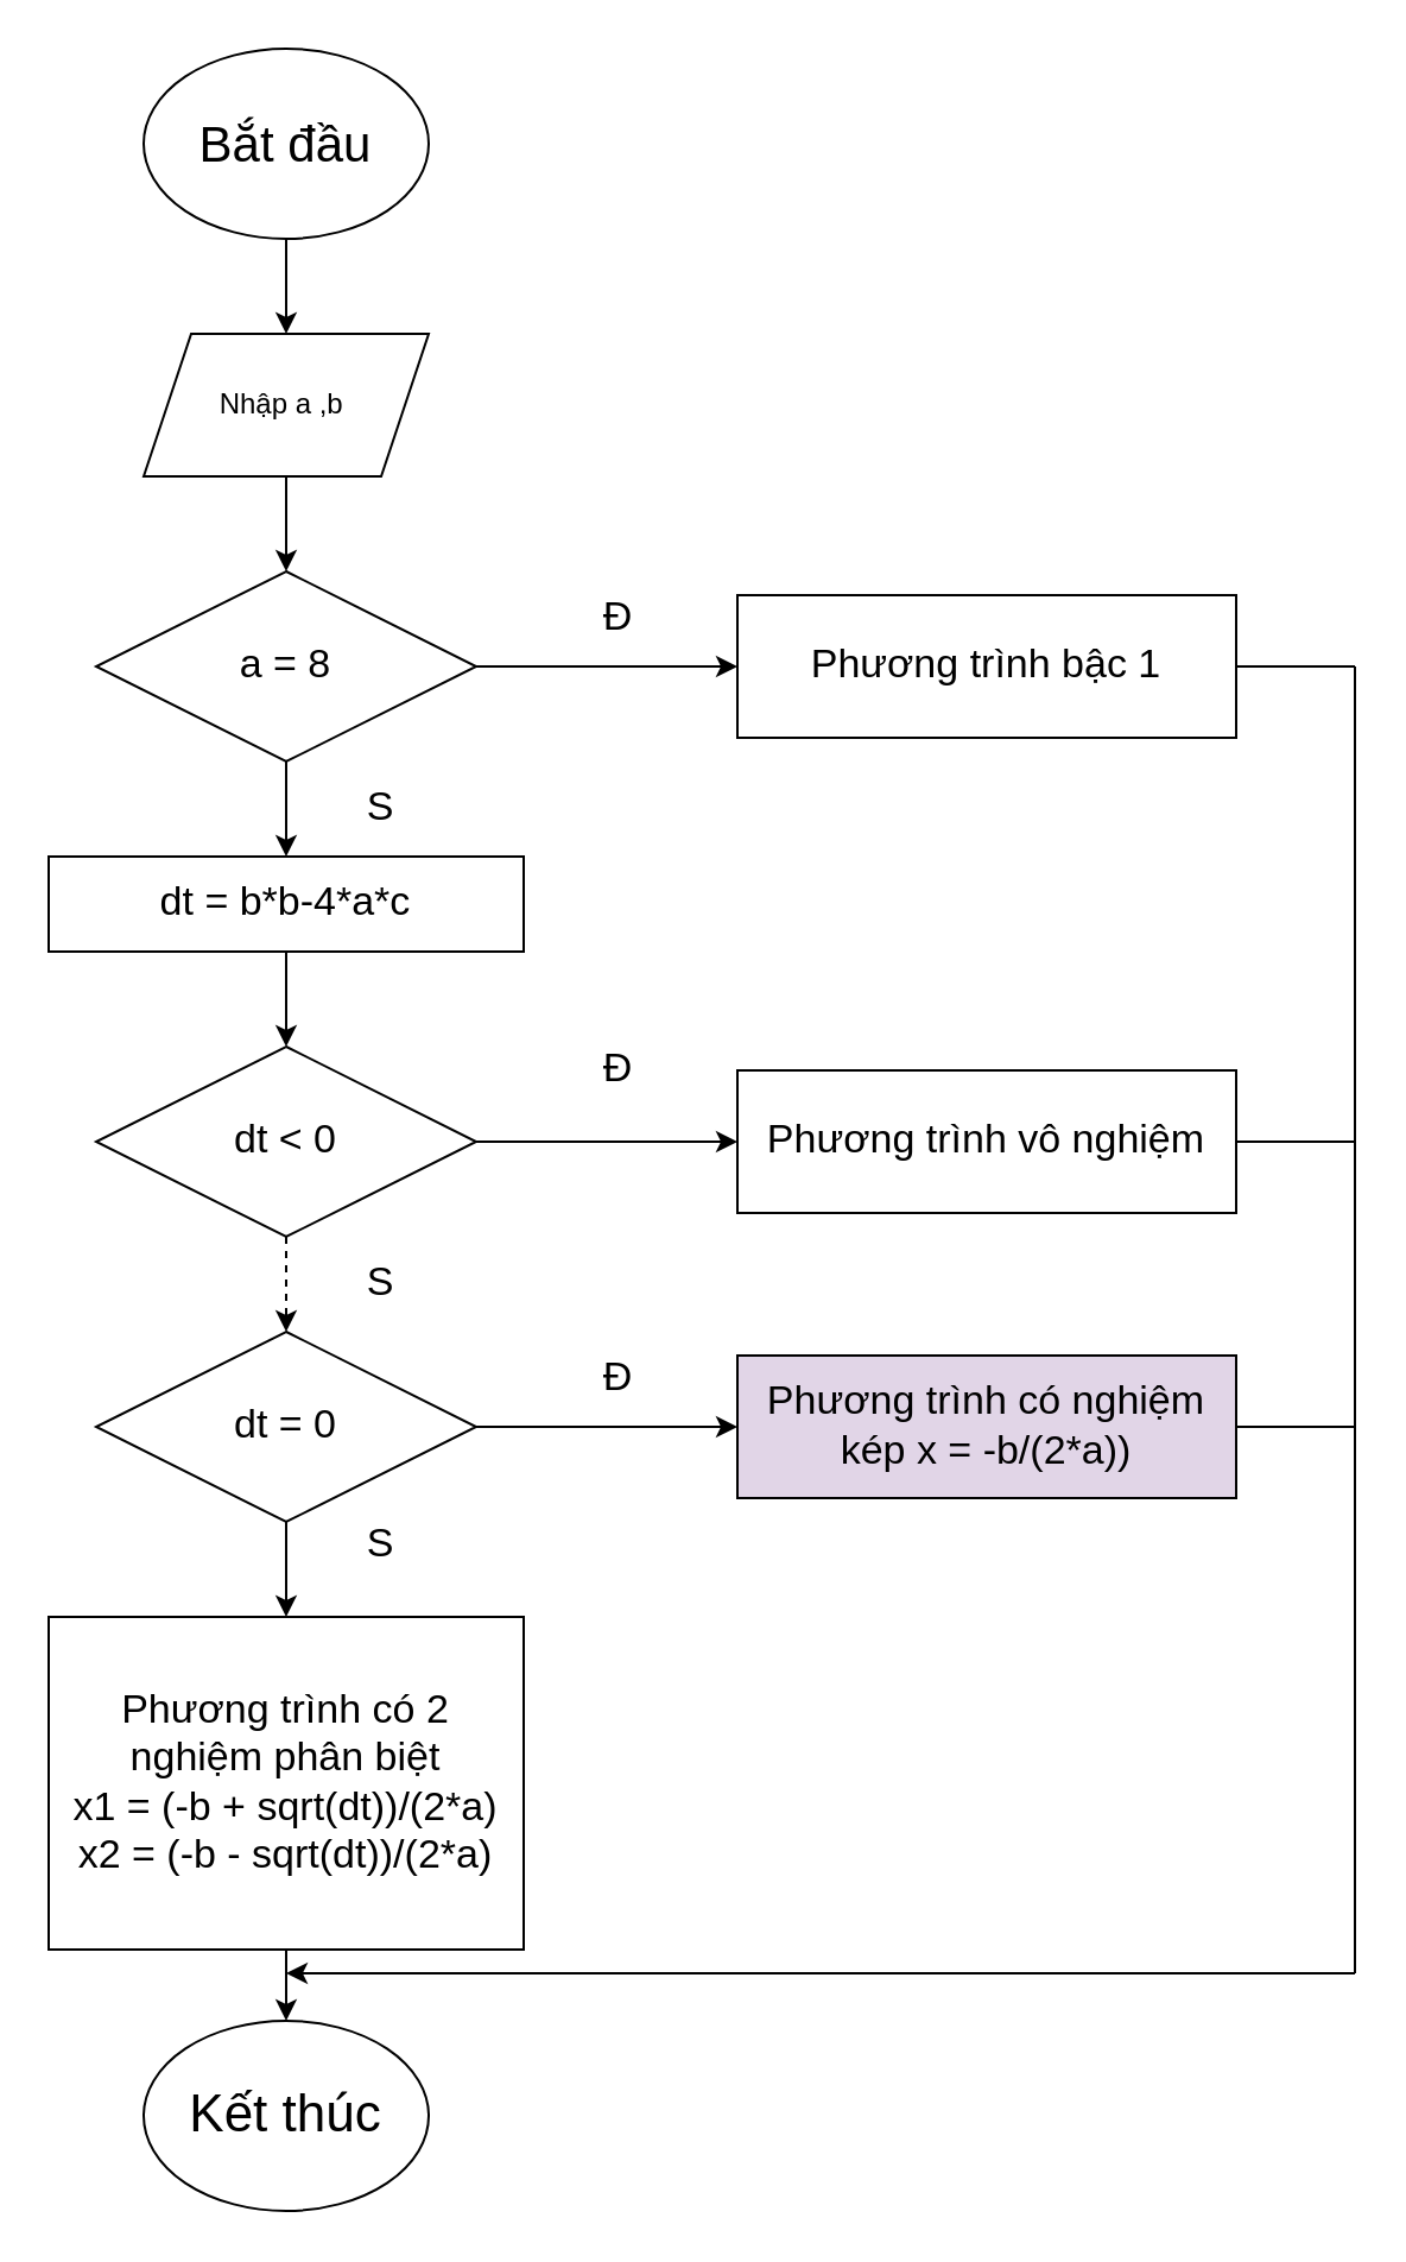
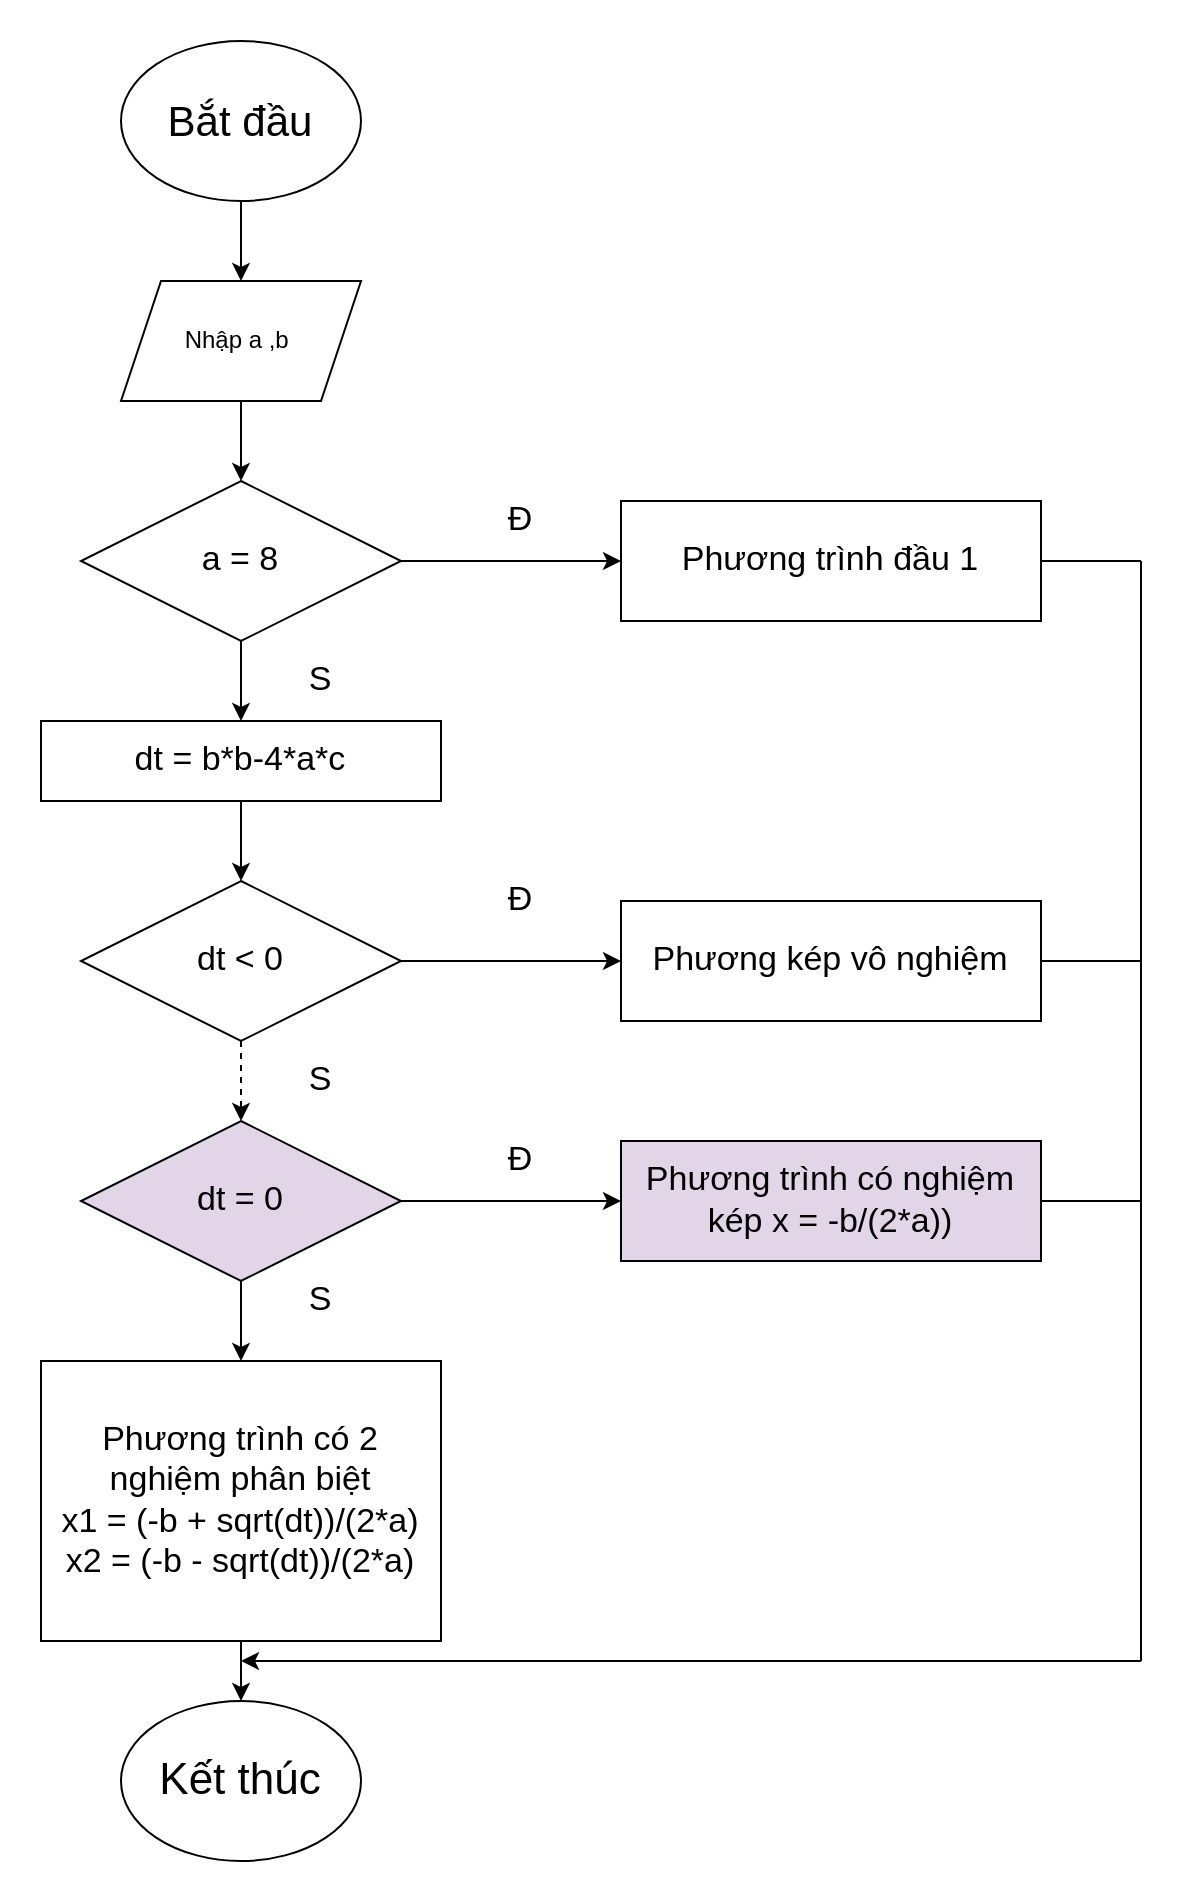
  <mxCell id="0" />
  <mxCell id="1" parent="0" />
  <mxCell id="2" value="&lt;font style=&quot;font-size: 21px&quot;&gt;Bắt đầu&lt;/font&gt;" style="ellipse;whiteSpace=wrap;html=1;" parent="1" vertex="1"><mxGeometry x="60" y="20" width="120" height="80" as="geometry" /></mxCell>
  <mxCell id="3" value="Nhập a ,b&amp;nbsp;" style="shape=parallelogram;perimeter=parallelogramPerimeter;whiteSpace=wrap;html=1;fixedSize=1;" parent="1" vertex="1"><mxGeometry x="60" y="140" width="120" height="60" as="geometry" /></mxCell>
  <mxCell id="4" value="" style="endArrow=classic;html=1;exitX=0.5;exitY=1;exitDx=0;exitDy=0;entryX=0.5;entryY=0;entryDx=0;entryDy=0;" parent="1" source="2" target="3" edge="1"><mxGeometry width="50" height="50" relative="1" as="geometry"><mxPoint x="110" y="150" as="sourcePoint" /><mxPoint x="160" y="100" as="targetPoint" /></mxGeometry></mxCell>
  <mxCell id="5" value="" style="endArrow=classic;html=1;exitX=0.5;exitY=1;exitDx=0;exitDy=0;entryX=0.5;entryY=0;entryDx=0;entryDy=0;" parent="1" source="3" edge="1"><mxGeometry width="50" height="50" relative="1" as="geometry"><mxPoint x="80" y="270" as="sourcePoint" /><mxPoint x="120" y="240" as="targetPoint" /></mxGeometry></mxCell>
  <mxCell id="6" value="" style="edgeStyle=orthogonalEdgeStyle;rounded=0;orthogonalLoop=1;jettySize=auto;html=1;fontSize=17;" parent="1" source="8" target="10" edge="1"><mxGeometry relative="1" as="geometry" /></mxCell>
  <mxCell id="7" value="" style="edgeStyle=orthogonalEdgeStyle;rounded=0;orthogonalLoop=1;jettySize=auto;html=1;fontSize=17;" parent="1" source="8" target="17" edge="1"><mxGeometry relative="1" as="geometry" /></mxCell>
  <mxCell id="8" value="a = 8" style="rhombus;whiteSpace=wrap;html=1;fontSize=17;" parent="1" vertex="1"><mxGeometry x="40" y="240" width="160" height="80" as="geometry" /></mxCell>
  <mxCell id="9" value="" style="edgeStyle=orthogonalEdgeStyle;rounded=0;orthogonalLoop=1;jettySize=auto;html=1;fontSize=17;" parent="1" source="10" target="13" edge="1"><mxGeometry relative="1" as="geometry" /></mxCell>
  <mxCell id="10" value="dt = b*b-4*a*c" style="rounded=0;whiteSpace=wrap;html=1;fontSize=17;" parent="1" vertex="1"><mxGeometry x="20" y="360" width="200" height="40" as="geometry" /></mxCell>
  <mxCell id="11" value="" style="edgeStyle=orthogonalEdgeStyle;rounded=0;orthogonalLoop=1;jettySize=auto;html=1;fontSize=17;dashed=1;" parent="1" source="13" target="16" edge="1"><mxGeometry relative="1" as="geometry" /></mxCell>
  <mxCell id="12" value="" style="edgeStyle=orthogonalEdgeStyle;rounded=0;orthogonalLoop=1;jettySize=auto;html=1;fontSize=17;" parent="1" source="13" target="21" edge="1"><mxGeometry relative="1" as="geometry" /></mxCell>
  <mxCell id="13" value="dt &amp;lt; 0" style="rhombus;whiteSpace=wrap;html=1;fontSize=17;" parent="1" vertex="1"><mxGeometry x="40" y="440" width="160" height="80" as="geometry" /></mxCell>
  <mxCell id="14" value="" style="edgeStyle=orthogonalEdgeStyle;rounded=0;orthogonalLoop=1;jettySize=auto;html=1;fontSize=17;" parent="1" source="16" target="19" edge="1"><mxGeometry relative="1" as="geometry" /></mxCell>
  <mxCell id="15" value="" style="edgeStyle=orthogonalEdgeStyle;rounded=0;orthogonalLoop=1;jettySize=auto;html=1;fontSize=17;" parent="1" source="16" target="22" edge="1"><mxGeometry relative="1" as="geometry" /></mxCell>
- <mxCell id="16" value="dt = 0" style="rhombus;whiteSpace=wrap;html=1;fontSize=17;" parent="1" vertex="1"><mxGeometry x="40" y="560" width="160" height="80" as="geometry" /></mxCell>
- <mxCell id="17" value="Phương trình bậc 1" style="rounded=0;whiteSpace=wrap;html=1;fontSize=17;" parent="1" vertex="1"><mxGeometry x="310" y="250" width="210" height="60" as="geometry" /></mxCell>
+ <mxCell id="16" value="dt = 0" style="rhombus;whiteSpace=wrap;html=1;fontSize=17;fillColor=#e1d5e7;" parent="1" vertex="1"><mxGeometry x="40" y="560" width="160" height="80" as="geometry" /></mxCell>
+ <mxCell id="17" value="Phương trình đầu 1" style="rounded=0;whiteSpace=wrap;html=1;fontSize=17;" parent="1" vertex="1"><mxGeometry x="310" y="250" width="210" height="60" as="geometry" /></mxCell>
  <mxCell id="18" value="" style="edgeStyle=orthogonalEdgeStyle;rounded=0;orthogonalLoop=1;jettySize=auto;html=1;fontSize=17;" parent="1" source="19" target="20" edge="1"><mxGeometry relative="1" as="geometry" /></mxCell>
  <mxCell id="19" value="Phương trình có 2 nghiệm phân biệt&lt;br&gt;x1 = (-b + sqrt(dt))/(2*a)&lt;br&gt;x2 = (-b - sqrt(dt))/(2*a)" style="rounded=0;whiteSpace=wrap;html=1;fontSize=17;" parent="1" vertex="1"><mxGeometry x="20" y="680" width="200" height="140" as="geometry" /></mxCell>
  <mxCell id="20" value="&lt;font style=&quot;font-size: 22px&quot;&gt;Kết thúc&lt;/font&gt;" style="ellipse;whiteSpace=wrap;html=1;fontSize=17;" parent="1" vertex="1"><mxGeometry x="60" y="850" width="120" height="80" as="geometry" /></mxCell>
- <mxCell id="21" value="Phương trình vô nghiệm" style="rounded=0;whiteSpace=wrap;html=1;fontSize=17;" parent="1" vertex="1"><mxGeometry x="310" y="450" width="210" height="60" as="geometry" /></mxCell>
+ <mxCell id="21" value="Phương kép vô nghiệm" style="rounded=0;whiteSpace=wrap;html=1;fontSize=17;" parent="1" vertex="1"><mxGeometry x="310" y="450" width="210" height="60" as="geometry" /></mxCell>
  <mxCell id="22" value="Phương trình có nghiệm kép x = -b/(2*a))" style="rounded=0;whiteSpace=wrap;html=1;fontSize=17;fillColor=#e1d5e7;" parent="1" vertex="1"><mxGeometry x="310" y="570" width="210" height="60" as="geometry" /></mxCell>
  <mxCell id="23" value="" style="endArrow=none;html=1;fontSize=17;" parent="1" edge="1"><mxGeometry width="50" height="50" relative="1" as="geometry"><mxPoint x="570" y="830" as="sourcePoint" /><mxPoint x="570" y="280" as="targetPoint" /></mxGeometry></mxCell>
  <mxCell id="24" value="" style="endArrow=none;html=1;fontSize=17;exitX=1;exitY=0.5;exitDx=0;exitDy=0;" parent="1" source="17" edge="1"><mxGeometry width="50" height="50" relative="1" as="geometry"><mxPoint x="410" y="420" as="sourcePoint" /><mxPoint x="570" y="280" as="targetPoint" /></mxGeometry></mxCell>
  <mxCell id="25" value="" style="endArrow=none;html=1;fontSize=17;exitX=1;exitY=0.5;exitDx=0;exitDy=0;" parent="1" source="21" edge="1"><mxGeometry width="50" height="50" relative="1" as="geometry"><mxPoint x="410" y="520" as="sourcePoint" /><mxPoint x="570" y="480" as="targetPoint" /></mxGeometry></mxCell>
  <mxCell id="26" value="" style="endArrow=none;html=1;fontSize=17;exitX=1;exitY=0.5;exitDx=0;exitDy=0;" parent="1" source="22" edge="1"><mxGeometry width="50" height="50" relative="1" as="geometry"><mxPoint x="410" y="520" as="sourcePoint" /><mxPoint x="570" y="600" as="targetPoint" /></mxGeometry></mxCell>
  <mxCell id="27" value="" style="endArrow=classic;html=1;fontSize=17;" parent="1" edge="1"><mxGeometry width="50" height="50" relative="1" as="geometry"><mxPoint x="570" y="830" as="sourcePoint" /><mxPoint x="120" y="830" as="targetPoint" /></mxGeometry></mxCell>
  <mxCell id="28" value="Đ" style="text;html=1;strokeColor=none;fillColor=none;align=center;verticalAlign=middle;whiteSpace=wrap;rounded=0;fontSize=17;" parent="1" vertex="1"><mxGeometry x="240" y="250" width="40" height="20" as="geometry" /></mxCell>
  <mxCell id="29" value="Đ" style="text;html=1;strokeColor=none;fillColor=none;align=center;verticalAlign=middle;whiteSpace=wrap;rounded=0;fontSize=17;" parent="1" vertex="1"><mxGeometry x="240" y="440" width="40" height="20" as="geometry" /></mxCell>
  <mxCell id="30" value="Đ" style="text;html=1;strokeColor=none;fillColor=none;align=center;verticalAlign=middle;whiteSpace=wrap;rounded=0;fontSize=17;" parent="1" vertex="1"><mxGeometry x="240" y="570" width="40" height="20" as="geometry" /></mxCell>
  <mxCell id="31" value="S" style="text;html=1;strokeColor=none;fillColor=none;align=center;verticalAlign=middle;whiteSpace=wrap;rounded=0;fontSize=17;" parent="1" vertex="1"><mxGeometry x="140" y="330" width="40" height="20" as="geometry" /></mxCell>
  <mxCell id="32" value="S" style="text;html=1;strokeColor=none;fillColor=none;align=center;verticalAlign=middle;whiteSpace=wrap;rounded=0;fontSize=17;" parent="1" vertex="1"><mxGeometry x="140" y="530" width="40" height="20" as="geometry" /></mxCell>
  <mxCell id="33" value="S" style="text;html=1;strokeColor=none;fillColor=none;align=center;verticalAlign=middle;whiteSpace=wrap;rounded=0;fontSize=17;" parent="1" vertex="1"><mxGeometry x="140" y="640" width="40" height="20" as="geometry" /></mxCell>
